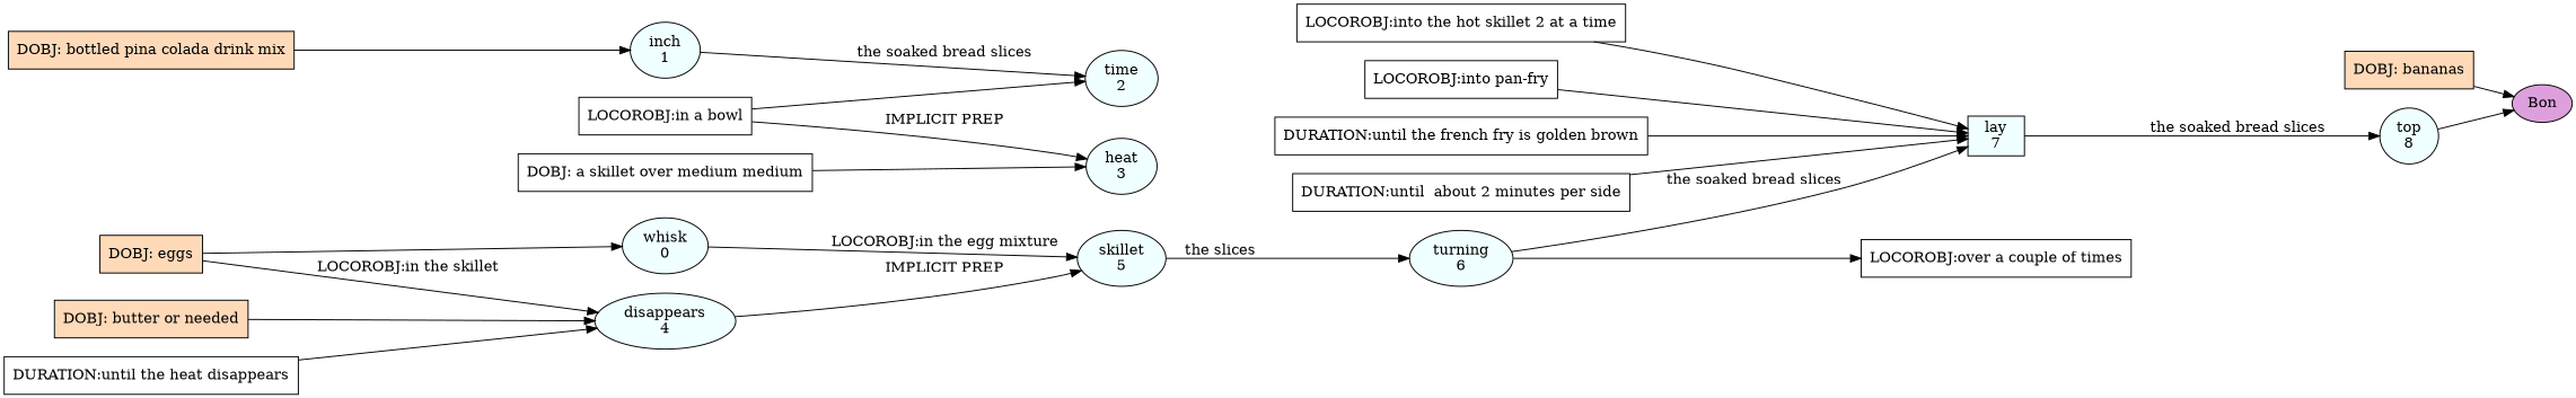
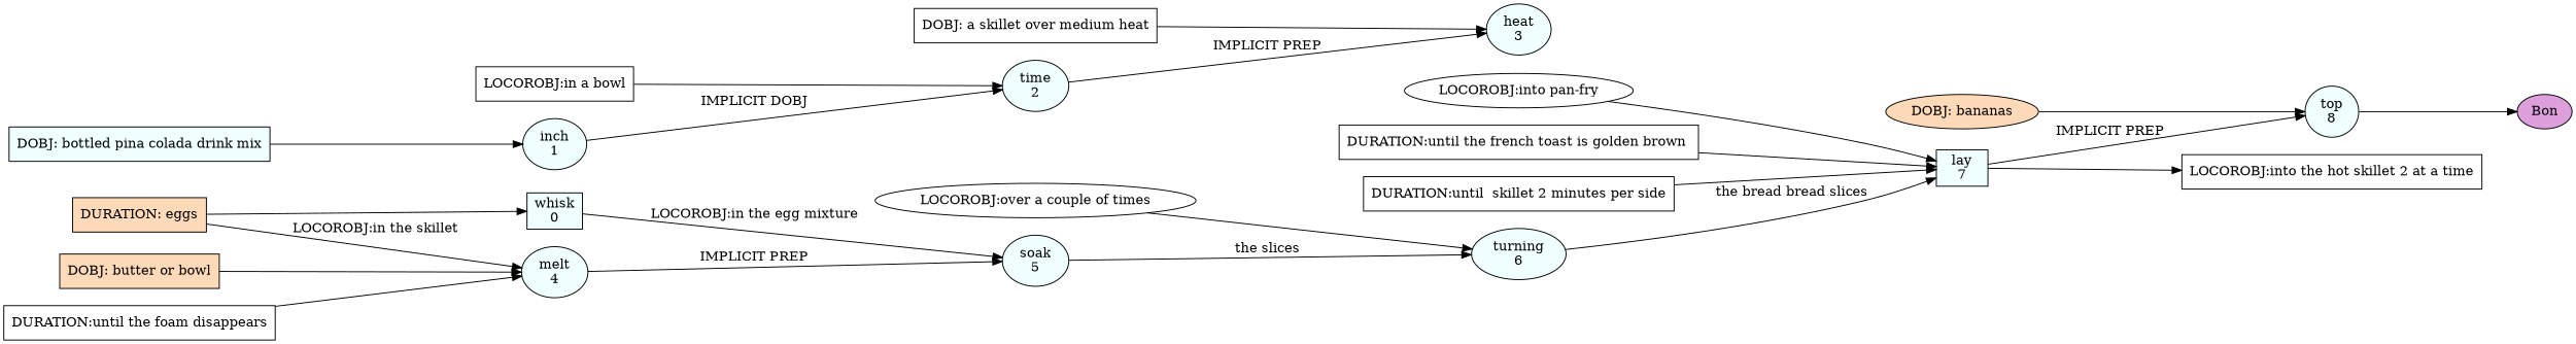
  digraph {
    rankdir=LR
    node [fillcolor=azure shape=box style=filled]
-   n1 [label="whisk\n0" shape=oval]
-   n2 [label="skillet\n5" shape=oval]
+   n1 [label="whisk\n0"]
+   n2 [label="soak\n5" shape=oval]
    n3 [label="turning\n6" shape=oval]
    n4 [label="inch\n1" shape=oval]
    n5 [label="time\n2" shape=oval]
    n6 [label="heat\n3" shape=oval]
-   n7 [label="disappears\n4" shape=oval]
+   n7 [label="melt\n4" shape=oval]
    n8 [label="lay\n7"]
    n9 [label="top\n8" shape=oval]
    n10 [fillcolor=plum label=Bon shape=oval]
-   n11 [fillcolor=peachpuff label="DOBJ: eggs"]
-   n12 [fillcolor=peachpuff label="DOBJ: bottled pina colada drink mix"]
+   n11 [fillcolor=peachpuff label="DURATION: eggs"]
+   n12 [label="DOBJ: bottled pina colada drink mix"]
    n13 [fillcolor=white label="LOCOROBJ:in a bowl"]
-   n14 [fillcolor=white label="DOBJ: a skillet over medium medium"]
-   n15 [fillcolor=peachpuff label="DOBJ: butter or needed"]
-   n16 [fillcolor=white label="DURATION:until the heat disappears"]
-   n17 [fillcolor=white label="LOCOROBJ:over a couple of times"]
+   n14 [fillcolor=white label="DOBJ: a skillet over medium heat"]
+   n15 [fillcolor=peachpuff label="DOBJ: butter or bowl"]
+   n16 [fillcolor=white label="DURATION:until the foam disappears"]
+   n17 [fillcolor=white label="LOCOROBJ:over a couple of times" shape=ellipse]
    n18 [fillcolor=white label="LOCOROBJ:into the hot skillet 2 at a time"]
-   n19 [fillcolor=white label="LOCOROBJ:into pan-fry"]
-   n20 [fillcolor=white label="DURATION:until the french fry is golden brown"]
-   n21 [fillcolor=white label="DURATION:until  about 2 minutes per side"]
-   n22 [fillcolor=peachpuff label="DOBJ: bananas"]
+   n19 [fillcolor=white label="LOCOROBJ:into pan-fry" shape=ellipse]
+   n20 [fillcolor=white label="DURATION:until the french toast is golden brown "]
+   n21 [fillcolor=white label="DURATION:until  skillet 2 minutes per side"]
+   n22 [fillcolor=peachpuff label="DOBJ: bananas" shape=ellipse]
    n1 -> n2 [label="LOCOROBJ:in the egg mixture"]
    n2 -> n3 [label="the slices"]
-   n3 -> n8 [label="the soaked bread slices"]
-   n4 -> n5 [label="the soaked bread slices"]
-   n13 -> n6 [label="IMPLICIT PREP"]
+   n3 -> n8 [label="the bread bread slices"]
+   n4 -> n5 [label="IMPLICIT DOBJ"]
+   n5 -> n6 [label="IMPLICIT PREP"]
    n7 -> n2 [label="IMPLICIT PREP"]
-   n8 -> n9 [label="the soaked bread slices"]
+   n8 -> n9 [label="IMPLICIT PREP"]
    n9 -> n10
    n11 -> n1
    n11 -> n7 [label="LOCOROBJ:in the skillet"]
    n12 -> n4
    n13 -> n5
    n14 -> n6
    n15 -> n7
    n16 -> n7
-   n3 -> n17
-   n18 -> n8
+   n17 -> n3
+   n8 -> n18
    n19 -> n8
    n20 -> n8
    n21 -> n8
-   n22 -> n10
+   n22 -> n9
  }
